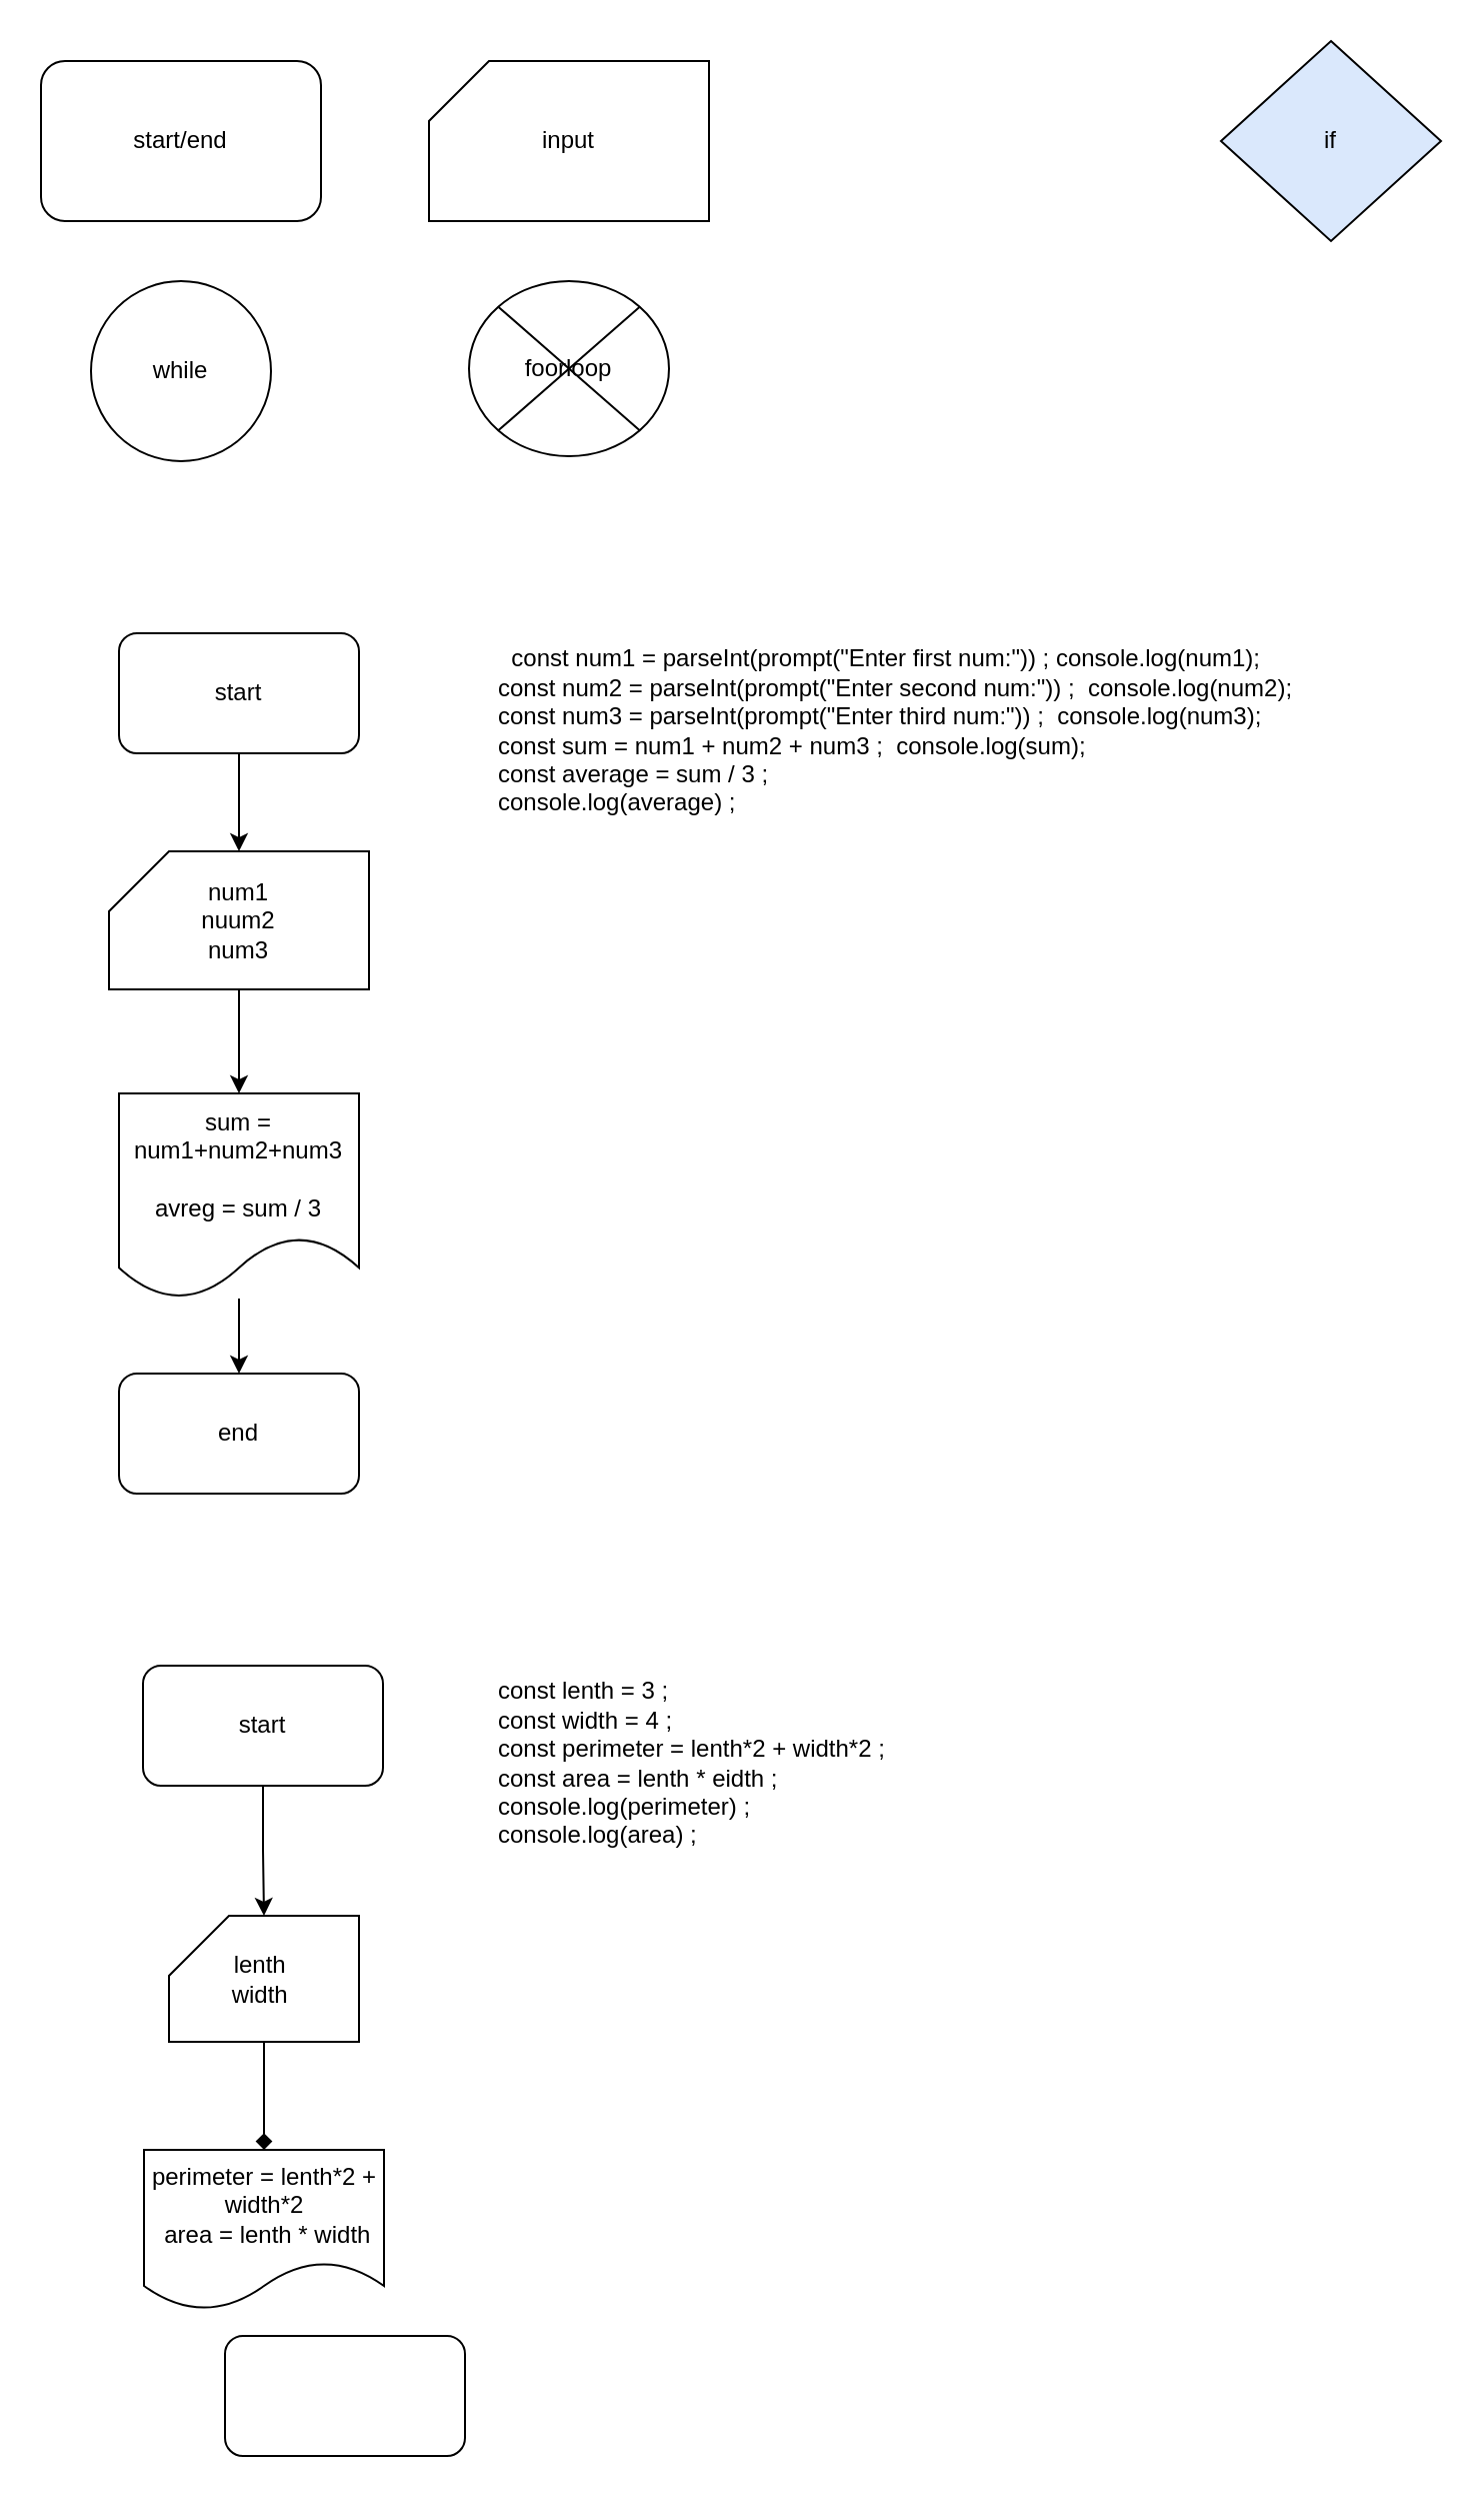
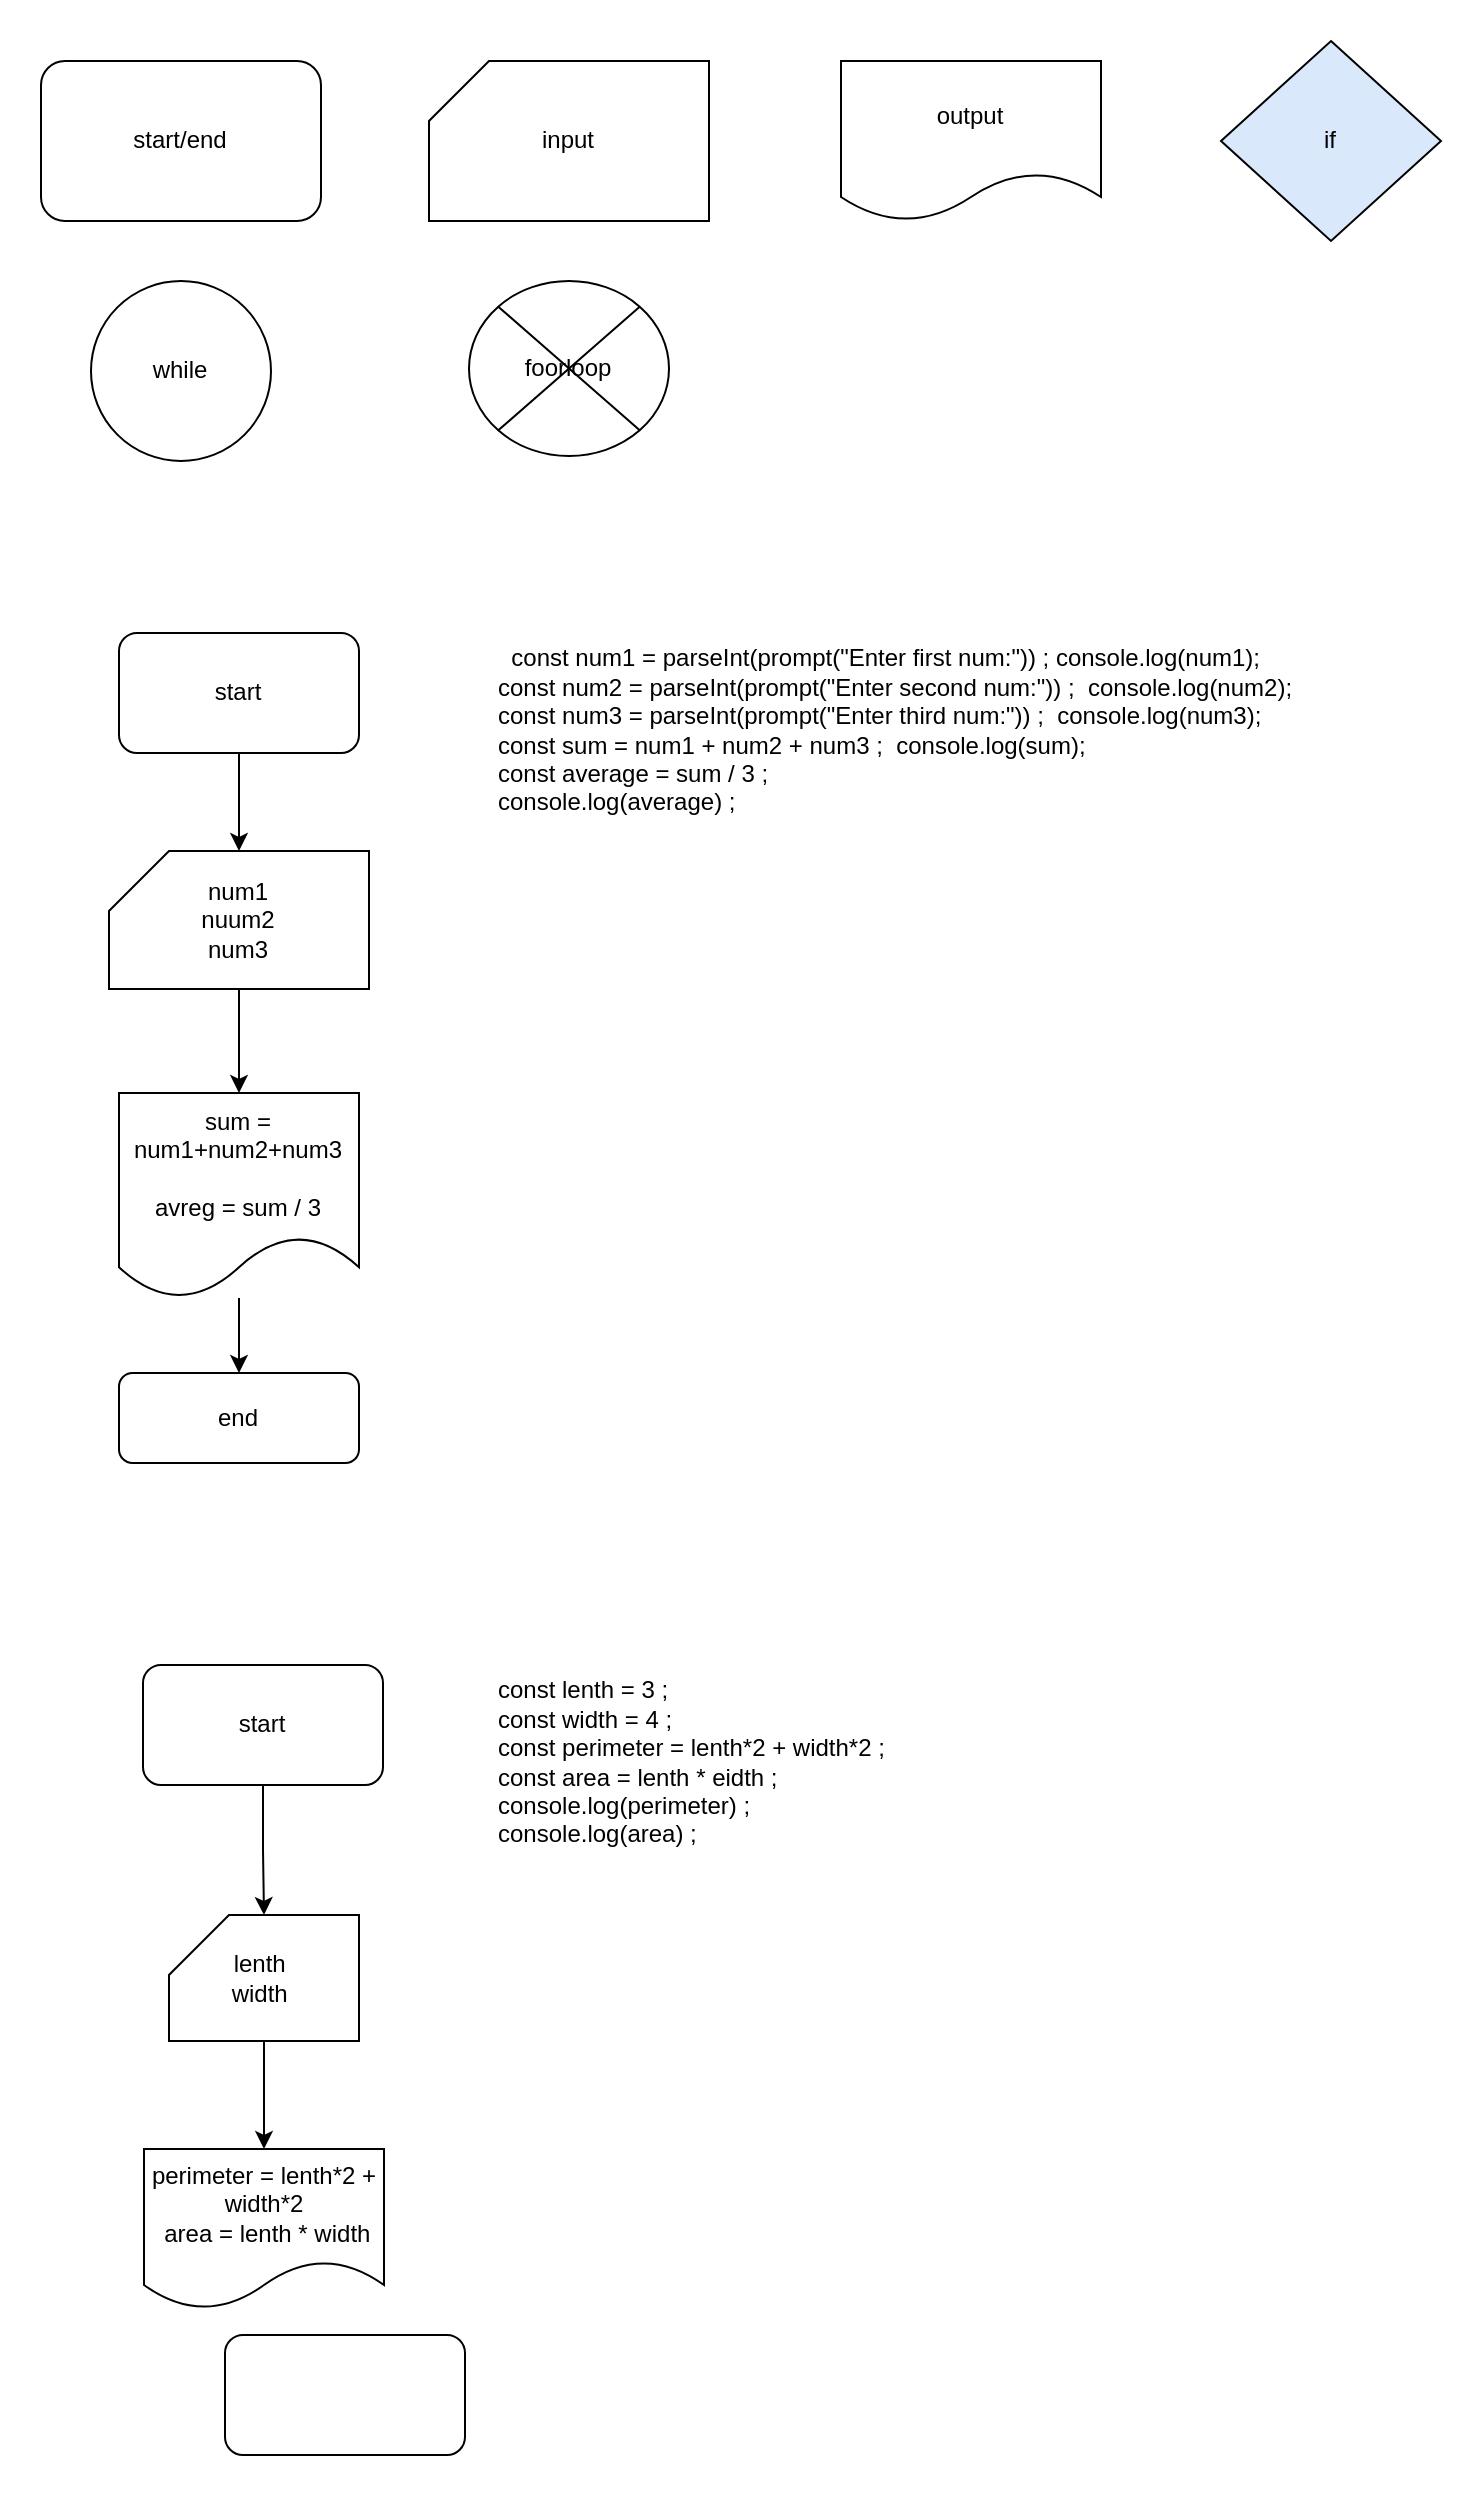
  <mxCell id="0" />
  <mxCell id="1" parent="0" />
  <mxCell id="2" value="start/end" style="rounded=1;whiteSpace=wrap;html=1;" vertex="1" parent="1"><mxGeometry x="20" y="30" width="140" height="80" as="geometry" /></mxCell>
  <mxCell id="3" value="input" style="shape=card;whiteSpace=wrap;html=1;" vertex="1" parent="1"><mxGeometry x="214" y="30" width="140" height="80" as="geometry" /></mxCell>
+ <mxCell id="4" value="output" style="shape=document;whiteSpace=wrap;html=1;boundedLbl=1;" vertex="1" parent="1"><mxGeometry x="420" y="30" width="130" height="80" as="geometry" /></mxCell>
  <mxCell id="5" value="while" style="ellipse;whiteSpace=wrap;html=1;aspect=fixed;" vertex="1" parent="1"><mxGeometry x="45" y="140" width="90" height="90" as="geometry" /></mxCell>
  <mxCell id="6" value="foorloop&lt;br&gt;" style="shape=sumEllipse;perimeter=ellipsePerimeter;whiteSpace=wrap;html=1;backgroundOutline=1;" vertex="1" parent="1"><mxGeometry x="234" y="140" width="100" height="87.5" as="geometry" /></mxCell>
  <mxCell id="7" value="if" style="rhombus;whiteSpace=wrap;html=1;fillColor=#dae8fc;" vertex="1" parent="1"><mxGeometry x="610" y="20" width="110" height="100" as="geometry" /></mxCell>
  <mxCell id="8" value="" style="edgeStyle=orthogonalEdgeStyle;rounded=0;orthogonalLoop=1;jettySize=auto;html=1;" edge="1" parent="1" source="9" target="11"><mxGeometry relative="1" as="geometry" /></mxCell>
  <mxCell id="9" value="start" style="rounded=1;whiteSpace=wrap;html=1;" vertex="1" parent="1"><mxGeometry x="59" y="316" width="120" height="60" as="geometry" /></mxCell>
  <mxCell id="10" value="" style="edgeStyle=orthogonalEdgeStyle;rounded=0;orthogonalLoop=1;jettySize=auto;html=1;" edge="1" parent="1" source="11" target="13"><mxGeometry relative="1" as="geometry" /></mxCell>
  <mxCell id="11" value="num1&lt;br&gt;nuum2&lt;br&gt;num3" style="shape=card;whiteSpace=wrap;html=1;" vertex="1" parent="1"><mxGeometry x="54" y="425" width="130" height="69" as="geometry" /></mxCell>
  <mxCell id="12" value="" style="edgeStyle=orthogonalEdgeStyle;rounded=0;orthogonalLoop=1;jettySize=auto;html=1;" edge="1" parent="1" source="13" target="14"><mxGeometry relative="1" as="geometry" /></mxCell>
  <mxCell id="13" value="sum = num1+num2+num3&lt;br&gt;&lt;br&gt;avreg = sum / 3" style="shape=document;whiteSpace=wrap;html=1;boundedLbl=1;" vertex="1" parent="1"><mxGeometry x="59" y="546" width="120" height="102.5" as="geometry" /></mxCell>
- <mxCell id="14" value="end" style="rounded=1;whiteSpace=wrap;html=1;" vertex="1" parent="1"><mxGeometry x="59" y="686" width="120" height="60" as="geometry" /></mxCell>
+ <mxCell id="14" value="end" style="rounded=1;whiteSpace=wrap;html=1;" vertex="1" parent="1"><mxGeometry x="59" y="686" width="120" height="45" as="geometry" /></mxCell>
  <mxCell id="15" value="&lt;div&gt;&amp;nbsp; const num1 = parseInt(prompt(&quot;Enter first num:&quot;)) ; console.log(num1);&lt;/div&gt;&lt;div&gt;const num2 = parseInt(prompt(&quot;Enter second num:&quot;)) ;&amp;nbsp; console.log(num2);&lt;/div&gt;&lt;div&gt;const num3 = parseInt(prompt(&quot;Enter third num:&quot;)) ;&amp;nbsp; console.log(num3);&lt;/div&gt;&lt;div style=&quot;&quot;&gt;const sum = num1 + num2 + num3 ;&amp;nbsp; console.log(sum);&lt;/div&gt;&lt;div&gt;const average = sum / 3 ;&amp;nbsp;&lt;/div&gt;&lt;div&gt;console.log(average) ;&lt;/div&gt;" style="text;html=1;align=left;verticalAlign=middle;resizable=0;points=[];autosize=1;strokeColor=none;fillColor=none;" vertex="1" parent="1"><mxGeometry x="247" y="316" width="415" height="98" as="geometry" /></mxCell>
  <mxCell id="16" value="" style="edgeStyle=orthogonalEdgeStyle;rounded=0;orthogonalLoop=1;jettySize=auto;html=1;" edge="1" parent="1" source="17" target="19"><mxGeometry relative="1" as="geometry" /></mxCell>
  <mxCell id="17" value="start" style="rounded=1;whiteSpace=wrap;html=1;" vertex="1" parent="1"><mxGeometry x="71" y="832" width="120" height="60" as="geometry" /></mxCell>
- <mxCell id="18" value="" style="edgeStyle=orthogonalEdgeStyle;rounded=0;orthogonalLoop=1;jettySize=auto;html=1;endArrow=diamond;" edge="1" parent="1" source="19" target="20"><mxGeometry relative="1" as="geometry" /></mxCell>
+ <mxCell id="18" value="" style="edgeStyle=orthogonalEdgeStyle;rounded=0;orthogonalLoop=1;jettySize=auto;html=1;" edge="1" parent="1" source="19" target="20"><mxGeometry relative="1" as="geometry" /></mxCell>
  <mxCell id="19" value="lenth&amp;nbsp;&lt;br&gt;width&amp;nbsp;&lt;br&gt;" style="shape=card;whiteSpace=wrap;html=1;" vertex="1" parent="1"><mxGeometry x="84" y="957" width="95" height="63" as="geometry" /></mxCell>
  <mxCell id="20" value="perimeter = lenth*2 + width*2&lt;br&gt;&amp;nbsp;area = lenth * width" style="shape=document;whiteSpace=wrap;html=1;boundedLbl=1;" vertex="1" parent="1"><mxGeometry x="71.5" y="1074" width="120" height="80" as="geometry" /></mxCell>
  <mxCell id="21" value="const lenth = 3 ;&lt;br&gt;const width = 4 ;&lt;br&gt;const perimeter = lenth*2 + width*2 ;&lt;br&gt;const area = lenth * eidth ;&lt;br&gt;console.log(perimeter) ;&lt;br&gt;console.log(area) ;&amp;nbsp;" style="text;html=1;align=left;verticalAlign=middle;resizable=0;points=[];autosize=1;strokeColor=none;fillColor=none;" vertex="1" parent="1"><mxGeometry x="247" y="832" width="211" height="98" as="geometry" /></mxCell>
  <mxCell id="22" value="" style="rounded=1;whiteSpace=wrap;html=1;" vertex="1" parent="1"><mxGeometry x="112" y="1167" width="120" height="60" as="geometry" /></mxCell>
